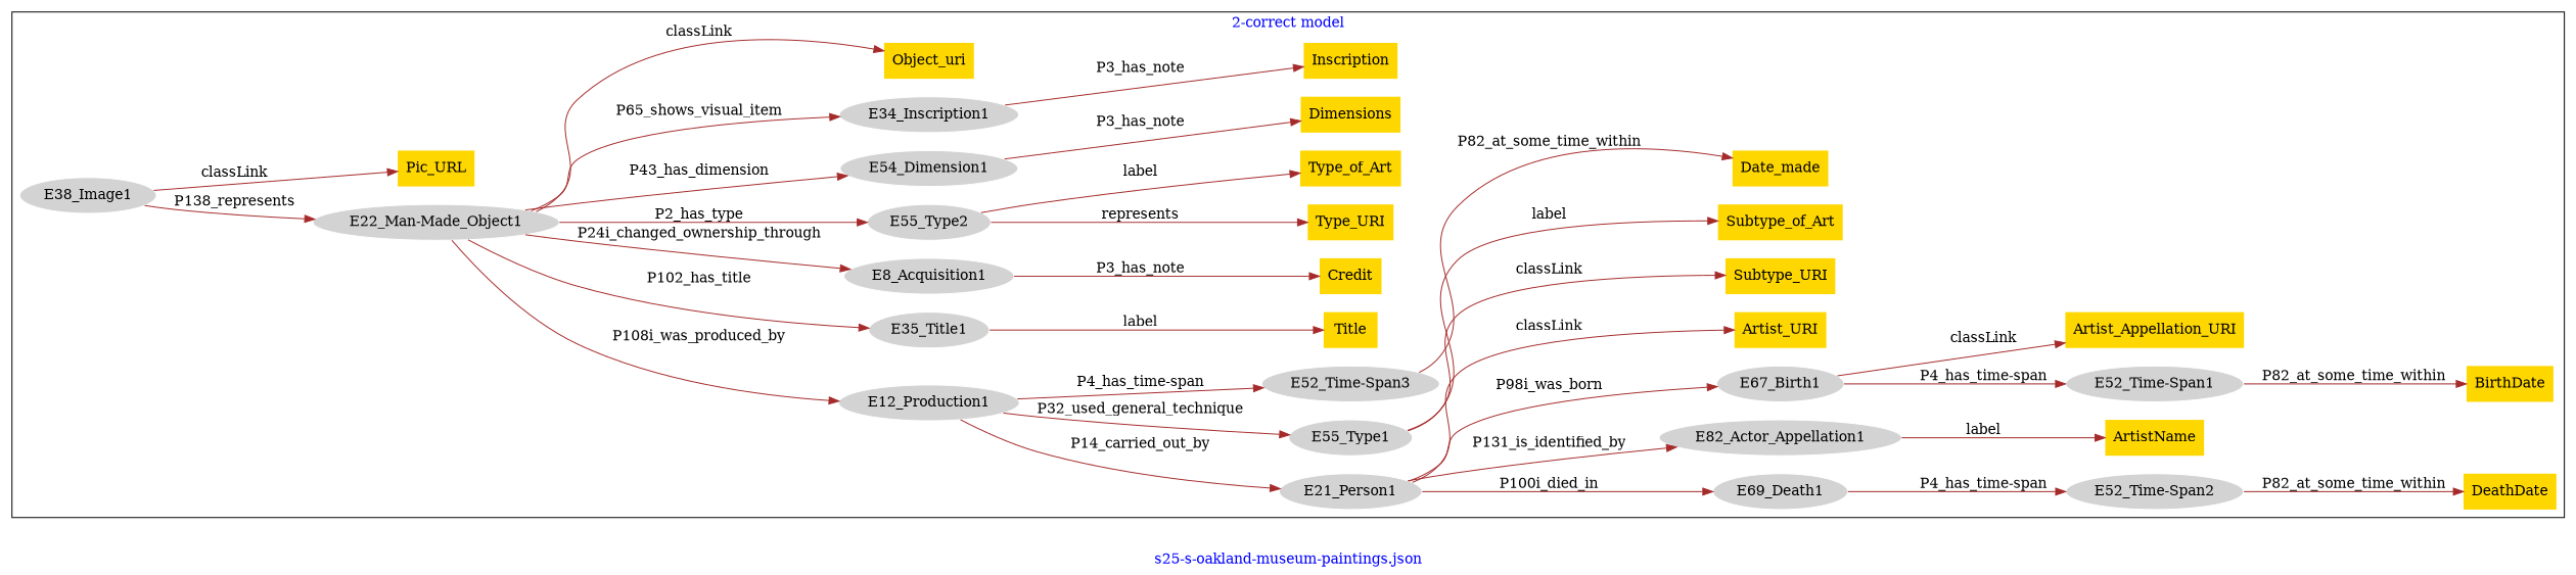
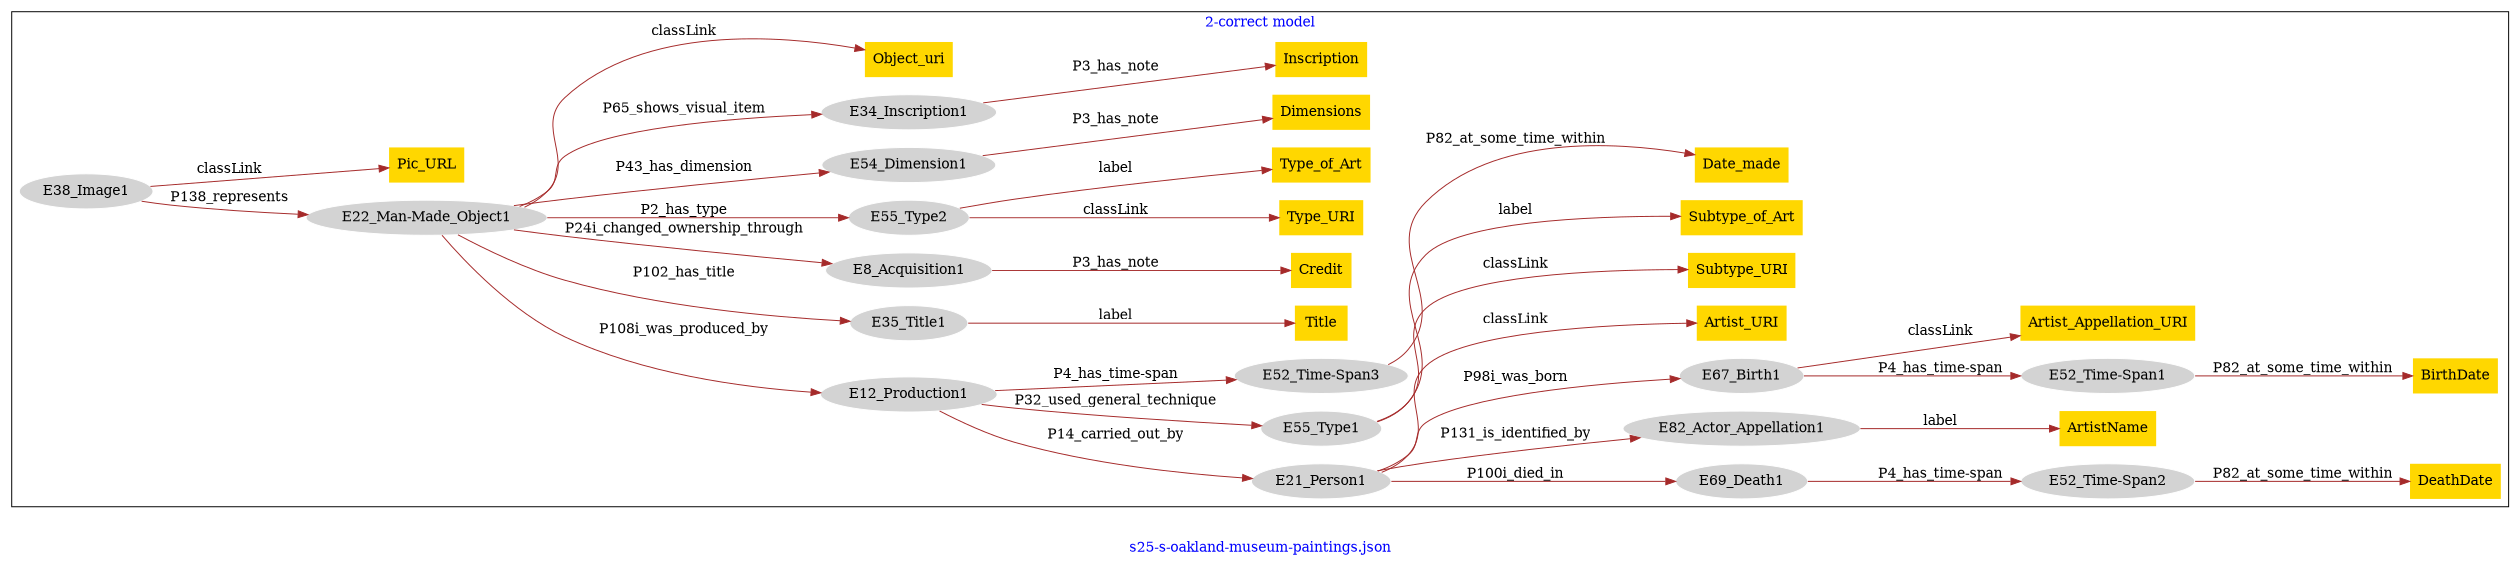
  digraph {
    fontcolor=blue
    label="s25-s-oakland-museum-paintings.json"
    rankdir=LR
    remincross=true
    node [fillcolor=lightgray style=filled]
    edge [color=brown fontcolor=black]
    n1 [color=white label=E12_Production1]
    n2 [color=white label=E21_Person1]
    n3 [color=white label=E55_Type1]
    n4 [color=white label="E52_Time-Span3"]
    n5 [color=white label=E69_Death1]
    n6 [color=white label=E82_Actor_Appellation1]
    n7 [color=white label=E67_Birth1]
    n8 [fillcolor=gold label=Artist_URI shape=plaintext]
    n9 [color=white label="E22_Man-Made_Object1"]
    n10 [color=white label=E35_Title1]
    n11 [color=white label=E8_Acquisition1]
    n12 [color=white label=E55_Type2]
    n13 [color=white label=E54_Dimension1]
    n14 [color=white label=E34_Inscription1]
    n15 [fillcolor=gold label=Object_uri shape=plaintext]
    n16 [fillcolor=gold label=Inscription shape=plaintext]
    n17 [fillcolor=gold label=Title shape=plaintext]
    n18 [color=white label=E38_Image1]
    n19 [fillcolor=gold label=Pic_URL shape=plaintext]
    n20 [color=white label="E52_Time-Span1"]
    n21 [fillcolor=gold label=BirthDate shape=plaintext]
    n22 [color=white label="E52_Time-Span2"]
    n23 [fillcolor=gold label=DeathDate shape=plaintext]
    n24 [fillcolor=gold label=Date_made shape=plaintext]
    n25 [fillcolor=gold label=Dimensions shape=plaintext]
    n26 [fillcolor=gold label=Subtype_URI shape=plaintext]
    n27 [fillcolor=gold label=Subtype_of_Art shape=plaintext]
    n28 [fillcolor=gold label=Type_URI shape=plaintext]
    n29 [fillcolor=gold label=Type_of_Art shape=plaintext]
    n30 [fillcolor=gold label=Artist_Appellation_URI shape=plaintext]
    n31 [fillcolor=gold label=ArtistName shape=plaintext]
    n32 [fillcolor=gold label=Credit shape=plaintext]
    subgraph cluster_1 {
      label="2-correct model"
      n1
      n2
      n3
      n4
      n5
      n6
      n7
      n8
      n9
      n10
      n11
      n12
      n13
      n14
      n15
      n16
      n17
      n18
      n19
      n20
      n21
      n22
      n23
      n24
      n25
      n26
      n27
      n28
      n29
      n30
      n31
      n32
    }
    subgraph cluster_2 {
      label="candidate 0\nlink coherence:1.0\nconfidence:0.0\ncost:0.0\n-precision:0.0-recall:0.0"
    }
    n1 -> n2 [label=P14_carried_out_by]
    n1 -> n3 [label=P32_used_general_technique]
    n1 -> n4 [label="P4_has_time-span"]
    n2 -> n5 [label=P100i_died_in]
    n2 -> n6 [label=P131_is_identified_by]
    n2 -> n7 [label=P98i_was_born]
    n2 -> n8 [label=classLink]
    n3 -> n26 [label=classLink]
    n3 -> n27 [label=label]
    n4 -> n24 [label=P82_at_some_time_within]
    n5 -> n22 [label="P4_has_time-span"]
    n6 -> n31 [label=label]
    n7 -> n20 [label="P4_has_time-span"]
    n7 -> n30 [label=classLink]
    n9 -> n1 [label=P108i_was_produced_by]
    n9 -> n10 [label=P102_has_title]
    n9 -> n11 [label=P24i_changed_ownership_through]
    n9 -> n12 [label=P2_has_type]
    n9 -> n13 [label=P43_has_dimension]
    n9 -> n14 [label=P65_shows_visual_item]
    n9 -> n15 [label=classLink]
    n10 -> n17 [label=label]
    n11 -> n32 [label=P3_has_note]
-   n12 -> n28 [label=represents]
+   n12 -> n28 [label=classLink]
    n12 -> n29 [label=label]
    n13 -> n25 [label=P3_has_note]
    n14 -> n16 [label=P3_has_note]
    n18 -> n9 [label=P138_represents]
    n18 -> n19 [label=classLink]
    n20 -> n21 [label=P82_at_some_time_within]
    n22 -> n23 [label=P82_at_some_time_within]
  }
